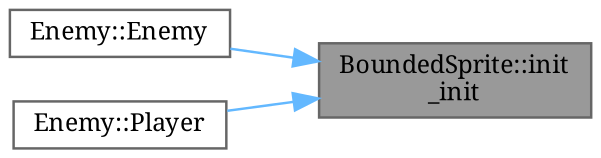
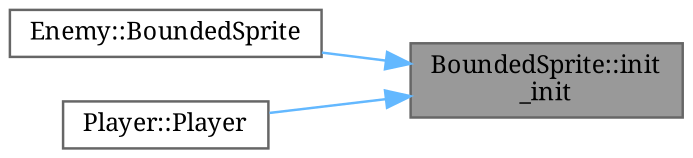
  digraph {
    fontname="Noto Serif"
    rankdir=RL
    node [color=grey40 fillcolor=white fontname="Noto Serif" fontsize=10 shape=box style=filled]
    edge [color=steelblue1 dir=back fontname="Noto Serif" fontsize=10 labelfontname=Helvetica labelfontsize=10 style=solid]
    n1 [color=gray40 fillcolor=grey60 fontcolor=black height=0.2 label="BoundedSprite::init\l_init" width=0.4]
-   n2 [height=0.2 label="Enemy::Enemy" width=0.4]
-   n3 [height=0.2 label="Enemy::Player" width=0.4]
+   n2 [height=0.2 label="Enemy::BoundedSprite" width=0.4]
+   n3 [height=0.2 label="Player::Player" width=0.4]
    n1 -> n2
    n1 -> n3
  }
